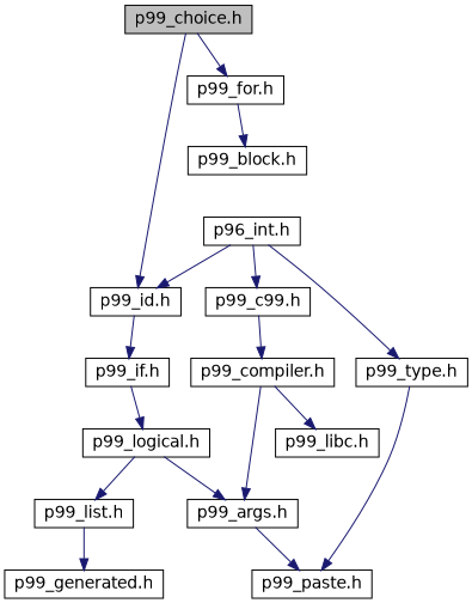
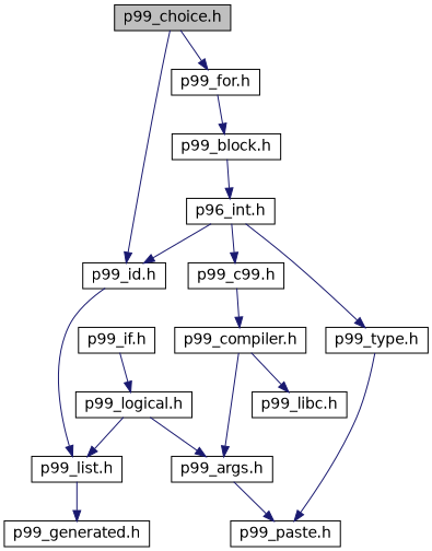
  digraph {
    node [color=black fillcolor=white fontname=Helvetica fontsize=14 shape=record style=filled]
    edge [color=midnightblue fontname=Helvetica fontsize=14 labelfontname=Helvetica labelfontsize=14 style=solid]
    n1 [fillcolor=grey75 fontcolor=black height=0.2 label="p99_choice.h" width=0.4]
    n2 [height=0.2 label="p99_id.h" width=0.4]
    n3 [height=0.2 label="p99_for.h" width=0.4]
    n4 [height=0.2 label="p99_if.h" width=0.4]
    n5 [height=0.2 label="p99_block.h" width=0.4]
    n6 [height=0.2 label="p99_logical.h" width=0.4]
    n7 [height=0.2 label="p99_args.h" width=0.4]
    n8 [height=0.2 label="p99_list.h" width=0.4]
    n9 [height=0.2 label="p99_paste.h" width=0.4]
    n10 [height=0.2 label="p99_generated.h" width=0.4]
    n11 [height=0.2 label="p96_int.h" width=0.4]
    n12 [height=0.2 label="p99_c99.h" width=0.4]
    n13 [height=0.2 label="p99_type.h" width=0.4]
    n14 [height=0.2 label="p99_compiler.h" width=0.4]
    n15 [height=0.2 label="p99_libc.h" width=0.4]
    n1 -> n2
    n1 -> n3
-   n2 -> n4
+   n2 -> n8
    n3 -> n5
    n4 -> n6
+   n5 -> n11
    n6 -> n7
    n6 -> n8
    n7 -> n9
    n8 -> n10
    n11 -> n2
    n11 -> n12
    n11 -> n13
    n12 -> n14
    n13 -> n9
    n14 -> n7
    n14 -> n15
  }
